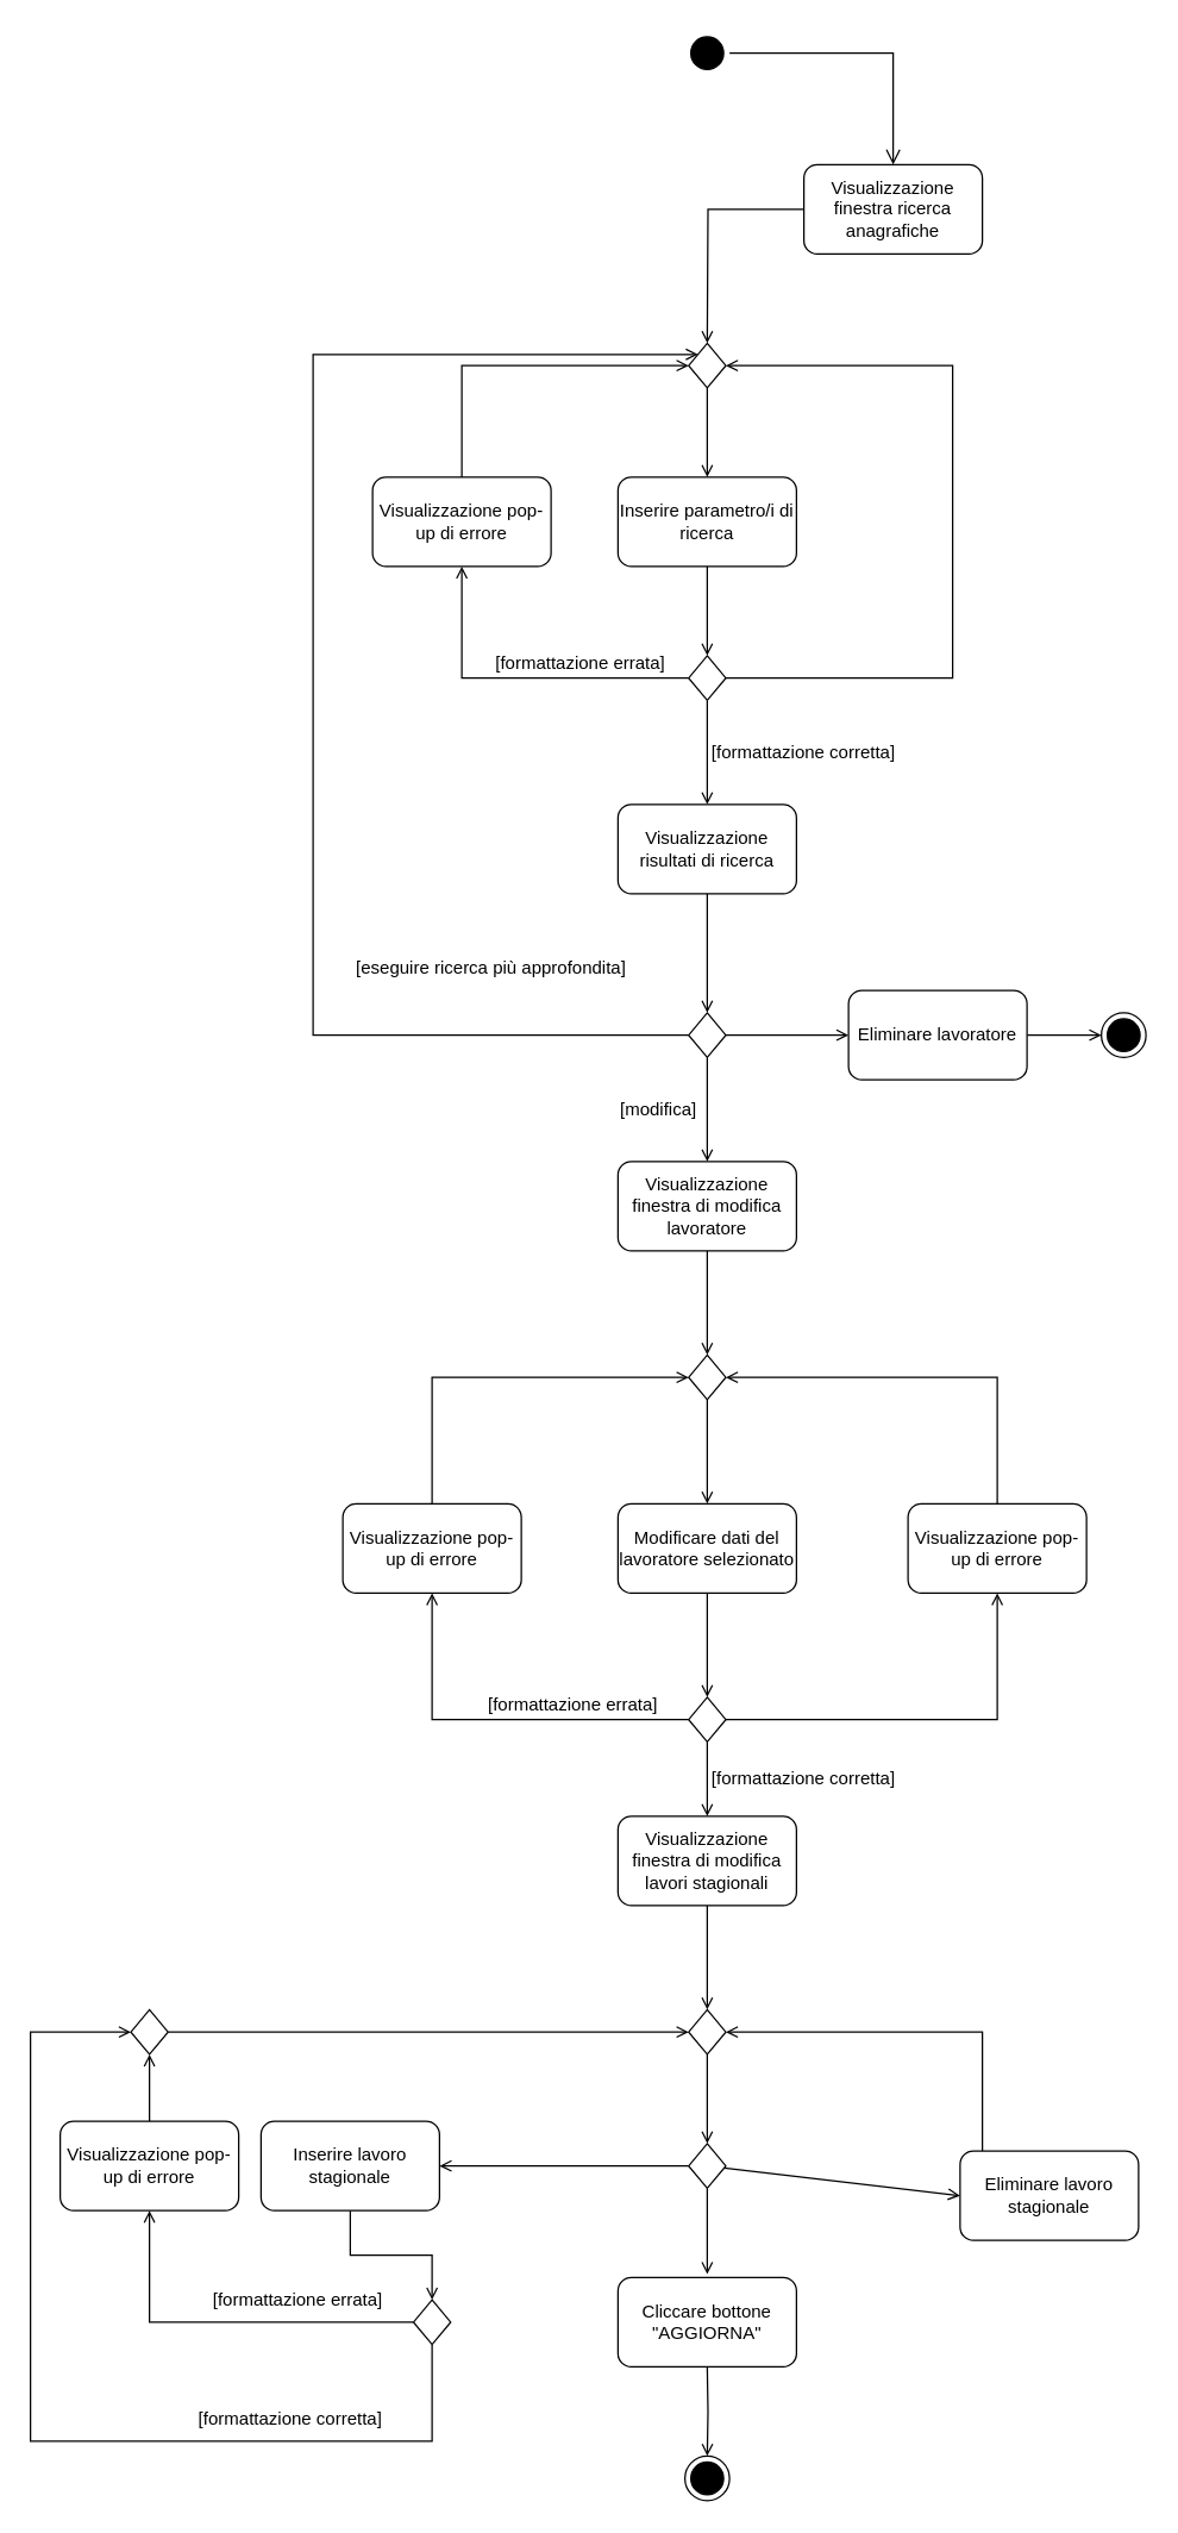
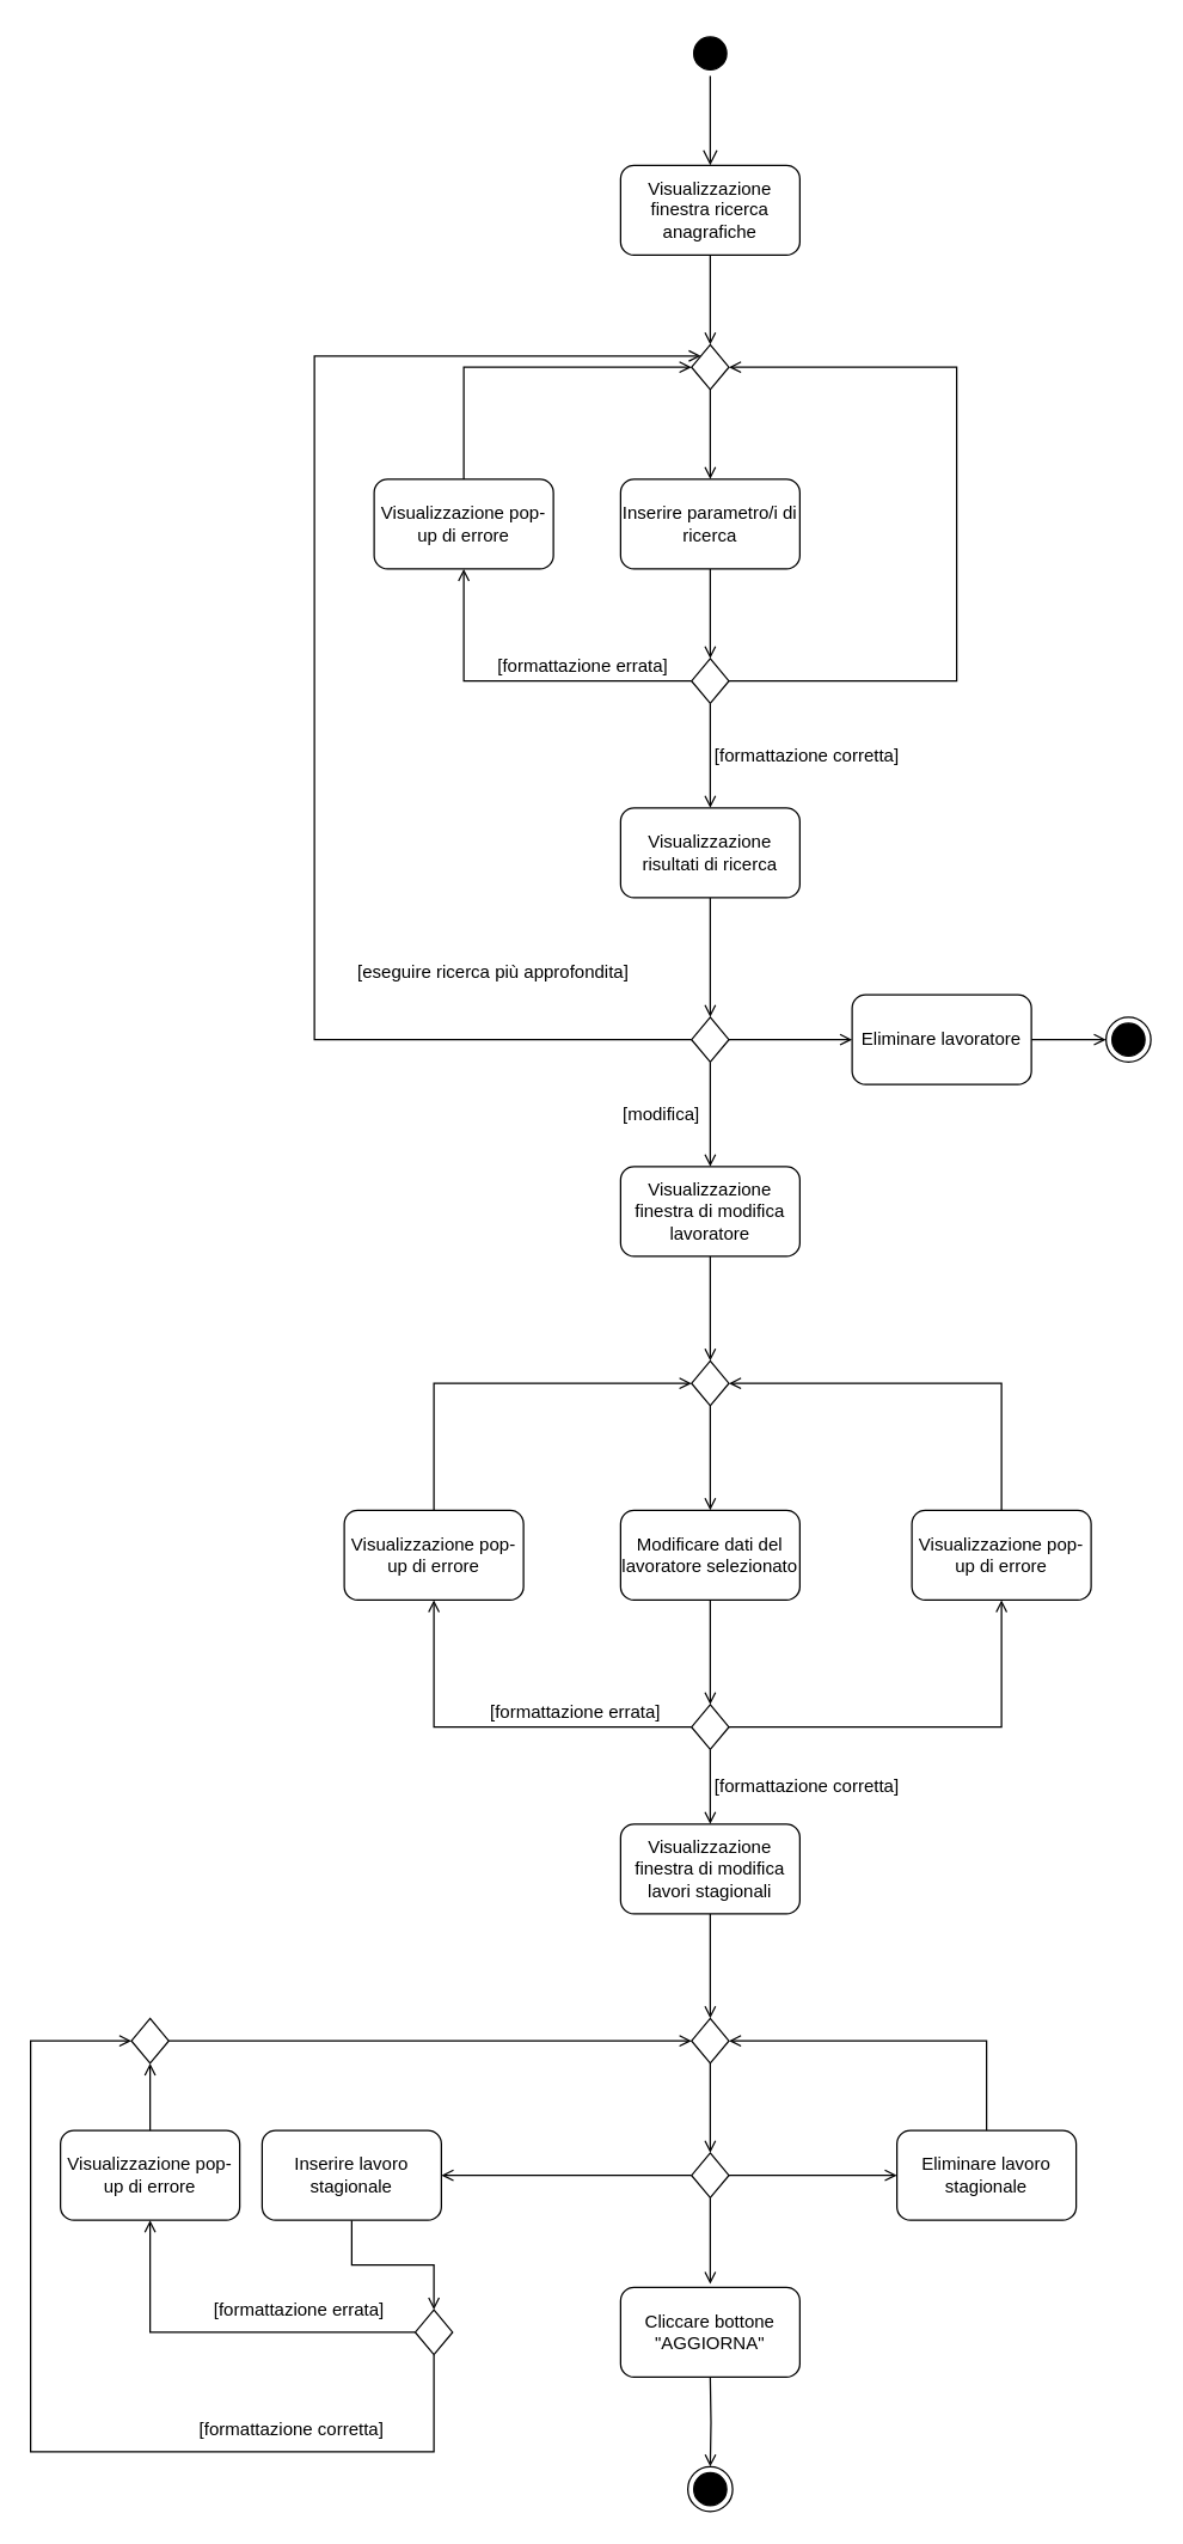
  <mxCell id="0" />
  <mxCell id="1" parent="0" />
  <mxCell id="2" value="" style="ellipse;html=1;shape=startState;fillColor=#000000;strokeColor=default;" parent="1" vertex="1"><mxGeometry x="460" width="30" height="30" as="geometry" y="20" /></mxCell>
  <mxCell id="3" value="" style="edgeStyle=orthogonalEdgeStyle;html=1;verticalAlign=bottom;endArrow=open;endSize=8;strokeColor=default;rounded=0;entryX=0.5;entryY=0;entryDx=0;entryDy=0;" parent="1" source="2" target="5" edge="1"><mxGeometry relative="1" as="geometry"><mxPoint x="475" y="110" as="targetPoint" /></mxGeometry></mxCell>
  <mxCell id="4" style="edgeStyle=orthogonalEdgeStyle;rounded=0;orthogonalLoop=1;jettySize=auto;html=1;strokeColor=default;endArrow=open;endFill=0;" parent="1" source="5" edge="1"><mxGeometry relative="1" as="geometry"><mxPoint x="475" y="230" as="targetPoint" /></mxGeometry></mxCell>
- <mxCell id="5" value="Visualizzazione finestra ricerca anagrafiche" style="rounded=1;whiteSpace=wrap;html=1;strokeColor=default;" parent="1" vertex="1"><mxGeometry x="540" y="110" width="120" height="60" as="geometry" /></mxCell>
+ <mxCell id="5" value="Visualizzazione finestra ricerca anagrafiche" style="rounded=1;whiteSpace=wrap;html=1;strokeColor=default;" parent="1" vertex="1"><mxGeometry x="415" y="110" width="120" height="60" as="geometry" /></mxCell>
  <mxCell id="6" style="edgeStyle=orthogonalEdgeStyle;rounded=0;orthogonalLoop=1;jettySize=auto;html=1;strokeColor=default;endArrow=open;endFill=0;" parent="1" source="7" edge="1"><mxGeometry relative="1" as="geometry"><mxPoint x="475" y="440" as="targetPoint" /></mxGeometry></mxCell>
  <mxCell id="7" value="Inserire parametro/i di ricerca" style="rounded=1;whiteSpace=wrap;html=1;strokeColor=default;" parent="1" vertex="1"><mxGeometry x="415" y="320" width="120" height="60" as="geometry" /></mxCell>
  <mxCell id="8" style="edgeStyle=orthogonalEdgeStyle;rounded=0;orthogonalLoop=1;jettySize=auto;html=1;entryX=0;entryY=0.5;entryDx=0;entryDy=0;strokeColor=default;endArrow=open;endFill=0;startArrow=none;" parent="1" source="15" target="13" edge="1"><mxGeometry relative="1" as="geometry"><Array as="points"><mxPoint x="310" y="245" /></Array></mxGeometry></mxCell>
  <mxCell id="9" style="edgeStyle=orthogonalEdgeStyle;rounded=0;orthogonalLoop=1;jettySize=auto;html=1;entryX=1;entryY=0.5;entryDx=0;entryDy=0;strokeColor=default;endArrow=open;endFill=0;" parent="1" source="11" target="13" edge="1"><mxGeometry relative="1" as="geometry"><Array as="points"><mxPoint x="640" y="455" /><mxPoint x="640" y="245" /></Array></mxGeometry></mxCell>
  <mxCell id="10" style="edgeStyle=orthogonalEdgeStyle;rounded=0;orthogonalLoop=1;jettySize=auto;html=1;strokeColor=default;endArrow=open;endFill=0;" parent="1" source="11" edge="1"><mxGeometry relative="1" as="geometry"><mxPoint x="475" y="540" as="targetPoint" /></mxGeometry></mxCell>
  <mxCell id="11" value="" style="rhombus;whiteSpace=wrap;html=1;strokeWidth=1;rounded=0;" parent="1" vertex="1"><mxGeometry x="462.5" y="440" width="25" height="30" as="geometry" /></mxCell>
  <mxCell id="12" style="edgeStyle=orthogonalEdgeStyle;rounded=0;orthogonalLoop=1;jettySize=auto;html=1;strokeColor=default;endArrow=open;endFill=0;" parent="1" source="13" edge="1"><mxGeometry relative="1" as="geometry"><mxPoint x="475" y="320" as="targetPoint" /></mxGeometry></mxCell>
  <mxCell id="13" value="" style="rhombus;whiteSpace=wrap;html=1;strokeWidth=1;rounded=0;" parent="1" vertex="1"><mxGeometry x="462.5" y="230" width="25" height="30" as="geometry" /></mxCell>
  <mxCell id="14" value="[formattazione errata]" style="text;html=1;strokeColor=none;fillColor=none;align=center;verticalAlign=middle;whiteSpace=wrap;rounded=0;" parent="1" vertex="1"><mxGeometry x="330" y="430" width="120" height="30" as="geometry" /></mxCell>
  <mxCell id="15" value="Visualizzazione pop-up di errore" style="rounded=1;whiteSpace=wrap;html=1;strokeColor=default;" parent="1" vertex="1"><mxGeometry x="250" y="320" width="120" height="60" as="geometry" /></mxCell>
  <mxCell id="16" value="" style="edgeStyle=orthogonalEdgeStyle;rounded=0;orthogonalLoop=1;jettySize=auto;html=1;entryX=0.5;entryY=1;entryDx=0;entryDy=0;strokeColor=default;endArrow=open;endFill=0;" parent="1" source="11" target="15" edge="1"><mxGeometry relative="1" as="geometry"><mxPoint x="462.5" y="455" as="sourcePoint" /><mxPoint x="462.5" y="245" as="targetPoint" /><Array as="points"><mxPoint x="310" y="455" /></Array></mxGeometry></mxCell>
  <mxCell id="17" value="[formattazione corretta]" style="text;html=1;strokeColor=none;fillColor=none;align=center;verticalAlign=middle;whiteSpace=wrap;rounded=0;" parent="1" vertex="1"><mxGeometry x="475" y="490" width="130" height="30" as="geometry" /></mxCell>
  <mxCell id="18" style="edgeStyle=orthogonalEdgeStyle;rounded=0;orthogonalLoop=1;jettySize=auto;html=1;strokeColor=default;endArrow=open;endFill=0;" parent="1" source="19" edge="1"><mxGeometry relative="1" as="geometry"><mxPoint x="475" y="680" as="targetPoint" /></mxGeometry></mxCell>
  <mxCell id="19" value="Visualizzazione risultati di ricerca" style="rounded=1;whiteSpace=wrap;html=1;strokeColor=default;" parent="1" vertex="1"><mxGeometry x="415" y="540" width="120" height="60" as="geometry" /></mxCell>
  <mxCell id="20" style="edgeStyle=orthogonalEdgeStyle;rounded=0;orthogonalLoop=1;jettySize=auto;html=1;strokeColor=default;endArrow=open;endFill=0;" parent="1" source="23" edge="1"><mxGeometry relative="1" as="geometry"><mxPoint x="475" y="780" as="targetPoint" /></mxGeometry></mxCell>
  <mxCell id="21" style="edgeStyle=orthogonalEdgeStyle;rounded=0;orthogonalLoop=1;jettySize=auto;html=1;strokeColor=default;endArrow=open;endFill=0;" parent="1" source="23" edge="1"><mxGeometry relative="1" as="geometry"><mxPoint x="570" y="695" as="targetPoint" /></mxGeometry></mxCell>
  <mxCell id="22" style="edgeStyle=orthogonalEdgeStyle;rounded=0;orthogonalLoop=1;jettySize=auto;html=1;strokeColor=default;endArrow=open;endFill=0;entryX=0;entryY=0;entryDx=0;entryDy=0;" parent="1" source="23" target="13" edge="1"><mxGeometry relative="1" as="geometry"><mxPoint x="380" y="695" as="targetPoint" /><Array as="points"><mxPoint x="210" y="695" /><mxPoint x="210" y="237" /></Array></mxGeometry></mxCell>
  <mxCell id="23" value="" style="rhombus;whiteSpace=wrap;html=1;strokeWidth=1;rounded=0;" parent="1" vertex="1"><mxGeometry x="462.5" y="680" width="25" height="30" as="geometry" /></mxCell>
  <mxCell id="24" style="edgeStyle=orthogonalEdgeStyle;rounded=0;orthogonalLoop=1;jettySize=auto;html=1;strokeColor=default;endArrow=open;endFill=0;" parent="1" source="25" edge="1"><mxGeometry relative="1" as="geometry"><mxPoint x="740" y="695" as="targetPoint" /></mxGeometry></mxCell>
  <mxCell id="25" value="Eliminare lavoratore" style="rounded=1;whiteSpace=wrap;html=1;strokeColor=default;" parent="1" vertex="1"><mxGeometry x="570" y="665" width="120" height="60" as="geometry" /></mxCell>
  <mxCell id="26" value="" style="ellipse;html=1;shape=endState;fillColor=#000000;strokeColor=#000000;" parent="1" vertex="1"><mxGeometry x="740" y="680" width="30" height="30" as="geometry" /></mxCell>
  <mxCell id="27" style="edgeStyle=orthogonalEdgeStyle;rounded=0;orthogonalLoop=1;jettySize=auto;html=1;strokeColor=default;endArrow=open;endFill=0;" parent="1" source="28" edge="1"><mxGeometry relative="1" as="geometry"><mxPoint x="475" y="910" as="targetPoint" /></mxGeometry></mxCell>
  <mxCell id="28" value="Visualizzazione finestra di modifica lavoratore" style="rounded=1;whiteSpace=wrap;html=1;strokeColor=#000000;" parent="1" vertex="1"><mxGeometry x="415" y="780" width="120" height="60" as="geometry" /></mxCell>
  <mxCell id="29" value="[eseguire ricerca più approfondita]" style="text;html=1;strokeColor=none;fillColor=none;align=center;verticalAlign=middle;whiteSpace=wrap;rounded=0;" parent="1" vertex="1"><mxGeometry x="220" y="635" width="220" height="30" as="geometry" /></mxCell>
  <mxCell id="30" value="[modifica]" style="text;html=1;strokeColor=none;fillColor=none;align=center;verticalAlign=middle;whiteSpace=wrap;rounded=0;" parent="1" vertex="1"><mxGeometry x="410" y="730" width="65" height="30" as="geometry" /></mxCell>
  <mxCell id="31" style="edgeStyle=orthogonalEdgeStyle;rounded=0;orthogonalLoop=1;jettySize=auto;html=1;strokeColor=default;endArrow=open;endFill=0;" parent="1" source="32" edge="1"><mxGeometry relative="1" as="geometry"><mxPoint x="475" y="1010" as="targetPoint" /></mxGeometry></mxCell>
  <mxCell id="32" value="" style="rhombus;whiteSpace=wrap;html=1;strokeWidth=1;rounded=0;" parent="1" vertex="1"><mxGeometry x="462.5" y="910" width="25" height="30" as="geometry" /></mxCell>
  <mxCell id="33" style="edgeStyle=orthogonalEdgeStyle;rounded=0;orthogonalLoop=1;jettySize=auto;html=1;entryX=0.5;entryY=0;entryDx=0;entryDy=0;strokeColor=default;endArrow=open;endFill=0;" parent="1" source="34" target="38" edge="1"><mxGeometry relative="1" as="geometry" /></mxCell>
  <mxCell id="34" value="Modificare dati del lavoratore selezionato" style="rounded=1;whiteSpace=wrap;html=1;strokeColor=#000000;" parent="1" vertex="1"><mxGeometry x="415" y="1010" width="120" height="60" as="geometry" /></mxCell>
  <mxCell id="35" style="edgeStyle=orthogonalEdgeStyle;rounded=0;orthogonalLoop=1;jettySize=auto;html=1;entryX=0;entryY=0.5;entryDx=0;entryDy=0;strokeColor=default;endArrow=open;endFill=0;startArrow=none;" parent="1" source="39" target="32" edge="1"><mxGeometry relative="1" as="geometry"><Array as="points"><mxPoint x="290" y="925" /></Array></mxGeometry></mxCell>
  <mxCell id="36" style="edgeStyle=orthogonalEdgeStyle;rounded=0;orthogonalLoop=1;jettySize=auto;html=1;entryX=1;entryY=0.5;entryDx=0;entryDy=0;strokeColor=default;endArrow=open;endFill=0;startArrow=none;" parent="1" source="41" target="32" edge="1"><mxGeometry relative="1" as="geometry"><Array as="points"><mxPoint x="670" y="925" /></Array></mxGeometry></mxCell>
  <mxCell id="37" style="edgeStyle=orthogonalEdgeStyle;rounded=0;orthogonalLoop=1;jettySize=auto;html=1;strokeColor=default;endArrow=open;endFill=0;" parent="1" source="38" edge="1"><mxGeometry relative="1" as="geometry"><mxPoint x="475" y="1220" as="targetPoint" /></mxGeometry></mxCell>
  <mxCell id="38" value="" style="rhombus;whiteSpace=wrap;html=1;strokeWidth=1;rounded=0;" parent="1" vertex="1"><mxGeometry x="462.5" y="1140" width="25" height="30" as="geometry" /></mxCell>
  <mxCell id="39" value="Visualizzazione pop-up di errore" style="rounded=1;whiteSpace=wrap;html=1;strokeColor=#000000;" parent="1" vertex="1"><mxGeometry x="230" y="1010" width="120" height="60" as="geometry" /></mxCell>
  <mxCell id="40" value="" style="edgeStyle=orthogonalEdgeStyle;rounded=0;orthogonalLoop=1;jettySize=auto;html=1;entryX=0.5;entryY=1;entryDx=0;entryDy=0;strokeColor=default;endArrow=open;endFill=0;" parent="1" source="38" target="39" edge="1"><mxGeometry relative="1" as="geometry"><mxPoint x="462.5" y="1155" as="sourcePoint" /><mxPoint x="462.5" y="925" as="targetPoint" /><Array as="points"><mxPoint x="290" y="1155" /><mxPoint x="290" y="1070" /></Array></mxGeometry></mxCell>
  <mxCell id="41" value="Visualizzazione pop-up di errore" style="rounded=1;whiteSpace=wrap;html=1;strokeColor=#000000;" parent="1" vertex="1"><mxGeometry x="610" y="1010" width="120" height="60" as="geometry" /></mxCell>
  <mxCell id="42" value="" style="edgeStyle=orthogonalEdgeStyle;rounded=0;orthogonalLoop=1;jettySize=auto;html=1;entryX=0.5;entryY=1;entryDx=0;entryDy=0;strokeColor=default;endArrow=open;endFill=0;" parent="1" source="38" target="41" edge="1"><mxGeometry relative="1" as="geometry"><mxPoint x="487.5" y="1155" as="sourcePoint" /><mxPoint x="487.5" y="925" as="targetPoint" /><Array as="points"><mxPoint x="670" y="1155" /></Array></mxGeometry></mxCell>
  <mxCell id="43" style="edgeStyle=none;rounded=0;orthogonalLoop=1;jettySize=auto;html=1;entryX=0;entryY=0.5;entryDx=0;entryDy=0;endArrow=open;endFill=0;" edge="1" parent="1" source="46" target="60"><mxGeometry relative="1" as="geometry" /></mxCell>
  <mxCell id="44" style="edgeStyle=orthogonalEdgeStyle;rounded=0;orthogonalLoop=1;jettySize=auto;html=1;entryX=1;entryY=0.5;entryDx=0;entryDy=0;endArrow=open;endFill=0;" edge="1" parent="1" source="46" target="50"><mxGeometry relative="1" as="geometry" /></mxCell>
  <mxCell id="45" style="edgeStyle=orthogonalEdgeStyle;rounded=0;orthogonalLoop=1;jettySize=auto;html=1;endArrow=open;endFill=0;entryX=0.5;entryY=-0.037;entryDx=0;entryDy=0;entryPerimeter=0;" edge="1" parent="1" source="46" target="63"><mxGeometry relative="1" as="geometry"><mxPoint x="475" y="1520" as="targetPoint" /></mxGeometry></mxCell>
  <mxCell id="46" value="" style="rhombus;whiteSpace=wrap;html=1;strokeWidth=1;rounded=0;" parent="1" vertex="1"><mxGeometry x="462.5" y="1440" width="25" height="30" as="geometry" /></mxCell>
  <mxCell id="47" style="edgeStyle=none;rounded=0;orthogonalLoop=1;jettySize=auto;html=1;entryX=0.5;entryY=0;entryDx=0;entryDy=0;endArrow=open;endFill=0;" edge="1" parent="1" source="48" target="62"><mxGeometry relative="1" as="geometry" /></mxCell>
  <mxCell id="48" value="Visualizzazione finestra di modifica lavori stagionali" style="rounded=1;whiteSpace=wrap;html=1;strokeColor=#000000;" parent="1" vertex="1"><mxGeometry x="415" y="1220" width="120" height="60" as="geometry" /></mxCell>
  <mxCell id="49" style="edgeStyle=orthogonalEdgeStyle;rounded=0;orthogonalLoop=1;jettySize=auto;html=1;entryX=0.5;entryY=0;entryDx=0;entryDy=0;endArrow=open;endFill=0;" edge="1" parent="1" source="50" target="66"><mxGeometry relative="1" as="geometry" /></mxCell>
  <mxCell id="50" value="Inserire lavoro stagionale" style="rounded=1;whiteSpace=wrap;html=1;strokeColor=#000000;" parent="1" vertex="1"><mxGeometry x="175" y="1425" width="120" height="60" as="geometry" /></mxCell>
  <mxCell id="51" style="edgeStyle=orthogonalEdgeStyle;rounded=0;orthogonalLoop=1;jettySize=auto;html=1;endArrow=open;endFill=0;" edge="1" parent="1" source="52"><mxGeometry relative="1" as="geometry"><mxPoint x="100" y="1380" as="targetPoint" /></mxGeometry></mxCell>
  <mxCell id="52" value="Visualizzazione pop-up di errore" style="rounded=1;whiteSpace=wrap;html=1;strokeColor=#000000;" parent="1" vertex="1"><mxGeometry x="40" y="1425" width="120" height="60" as="geometry" /></mxCell>
  <mxCell id="53" value="[formattazione errata]" style="text;html=1;strokeColor=none;fillColor=none;align=center;verticalAlign=middle;whiteSpace=wrap;rounded=0;" parent="1" vertex="1"><mxGeometry x="140" y="1530" width="120" height="30" as="geometry" /></mxCell>
  <mxCell id="54" value="[formattazione corretta]" style="text;html=1;strokeColor=none;fillColor=none;align=center;verticalAlign=middle;whiteSpace=wrap;rounded=0;" parent="1" vertex="1"><mxGeometry x="475" y="1180" width="130" height="30" as="geometry" /></mxCell>
  <mxCell id="55" value="[formattazione corretta]" style="text;html=1;strokeColor=none;fillColor=none;align=center;verticalAlign=middle;whiteSpace=wrap;rounded=0;" parent="1" vertex="1"><mxGeometry x="130" y="1610" width="130" height="30" as="geometry" /></mxCell>
  <mxCell id="56" value="" style="ellipse;html=1;shape=endState;fillColor=#000000;strokeColor=#000000;" parent="1" vertex="1"><mxGeometry x="460" y="1650" width="30" height="30" as="geometry" /></mxCell>
  <mxCell id="57" style="edgeStyle=orthogonalEdgeStyle;rounded=0;orthogonalLoop=1;jettySize=auto;html=1;strokeColor=default;endArrow=open;endFill=0;entryX=0.5;entryY=0;entryDx=0;entryDy=0;" parent="1" target="56" edge="1"><mxGeometry relative="1" as="geometry"><mxPoint x="475" y="1650" as="targetPoint" /><mxPoint x="475" y="1590" as="sourcePoint" /></mxGeometry></mxCell>
  <mxCell id="58" value="[formattazione errata]" style="text;html=1;strokeColor=none;fillColor=none;align=center;verticalAlign=middle;whiteSpace=wrap;rounded=0;" vertex="1" parent="1"><mxGeometry x="320" y="1130" width="130" height="30" as="geometry" /></mxCell>
  <mxCell id="59" style="edgeStyle=orthogonalEdgeStyle;rounded=0;orthogonalLoop=1;jettySize=auto;html=1;entryX=1;entryY=0.5;entryDx=0;entryDy=0;endArrow=open;endFill=0;" edge="1" parent="1" source="60" target="62"><mxGeometry relative="1" as="geometry"><Array as="points"><mxPoint x="660" y="1365" /></Array></mxGeometry></mxCell>
- <mxCell id="60" value="Eliminare lavoro stagionale" style="rounded=1;whiteSpace=wrap;html=1;strokeColor=#000000;" vertex="1" parent="1"><mxGeometry x="645" y="1445" width="120" height="60" as="geometry" /></mxCell>
+ <mxCell id="60" value="Eliminare lavoro stagionale" style="rounded=1;whiteSpace=wrap;html=1;strokeColor=#000000;" vertex="1" parent="1"><mxGeometry x="600" y="1425" width="120" height="60" as="geometry" /></mxCell>
  <mxCell id="61" style="edgeStyle=none;rounded=0;orthogonalLoop=1;jettySize=auto;html=1;entryX=0.5;entryY=0;entryDx=0;entryDy=0;endArrow=open;endFill=0;" edge="1" parent="1" source="62" target="46"><mxGeometry relative="1" as="geometry" /></mxCell>
  <mxCell id="62" value="" style="rhombus;whiteSpace=wrap;html=1;strokeWidth=1;rounded=0;" vertex="1" parent="1"><mxGeometry x="462.5" y="1350" width="25" height="30" as="geometry" /></mxCell>
  <mxCell id="63" value="Cliccare bottone &quot;AGGIORNA&quot;" style="rounded=1;whiteSpace=wrap;html=1;strokeColor=#000000;" vertex="1" parent="1"><mxGeometry x="415" y="1530" width="120" height="60" as="geometry" /></mxCell>
  <mxCell id="64" style="edgeStyle=orthogonalEdgeStyle;rounded=0;orthogonalLoop=1;jettySize=auto;html=1;entryX=0.5;entryY=1;entryDx=0;entryDy=0;endArrow=open;endFill=0;" edge="1" parent="1" source="66" target="52"><mxGeometry relative="1" as="geometry" /></mxCell>
  <mxCell id="65" style="edgeStyle=orthogonalEdgeStyle;rounded=0;orthogonalLoop=1;jettySize=auto;html=1;endArrow=open;endFill=0;entryX=0;entryY=0.5;entryDx=0;entryDy=0;" edge="1" parent="1" source="66" target="68"><mxGeometry relative="1" as="geometry"><mxPoint x="10" y="1380" as="targetPoint" /><Array as="points"><mxPoint x="290" y="1640" /><mxPoint x="20" y="1640" /><mxPoint x="20" y="1365" /></Array></mxGeometry></mxCell>
  <mxCell id="66" value="" style="rhombus;whiteSpace=wrap;html=1;strokeWidth=1;rounded=0;" vertex="1" parent="1"><mxGeometry x="277.5" y="1545" width="25" height="30" as="geometry" /></mxCell>
  <mxCell id="67" style="edgeStyle=orthogonalEdgeStyle;rounded=0;orthogonalLoop=1;jettySize=auto;html=1;entryX=0;entryY=0.5;entryDx=0;entryDy=0;endArrow=open;endFill=0;" edge="1" parent="1" source="68" target="62"><mxGeometry relative="1" as="geometry" /></mxCell>
  <mxCell id="68" value="" style="rhombus;whiteSpace=wrap;html=1;strokeWidth=1;rounded=0;" vertex="1" parent="1"><mxGeometry x="87.5" y="1350" width="25" height="30" as="geometry" /></mxCell>
